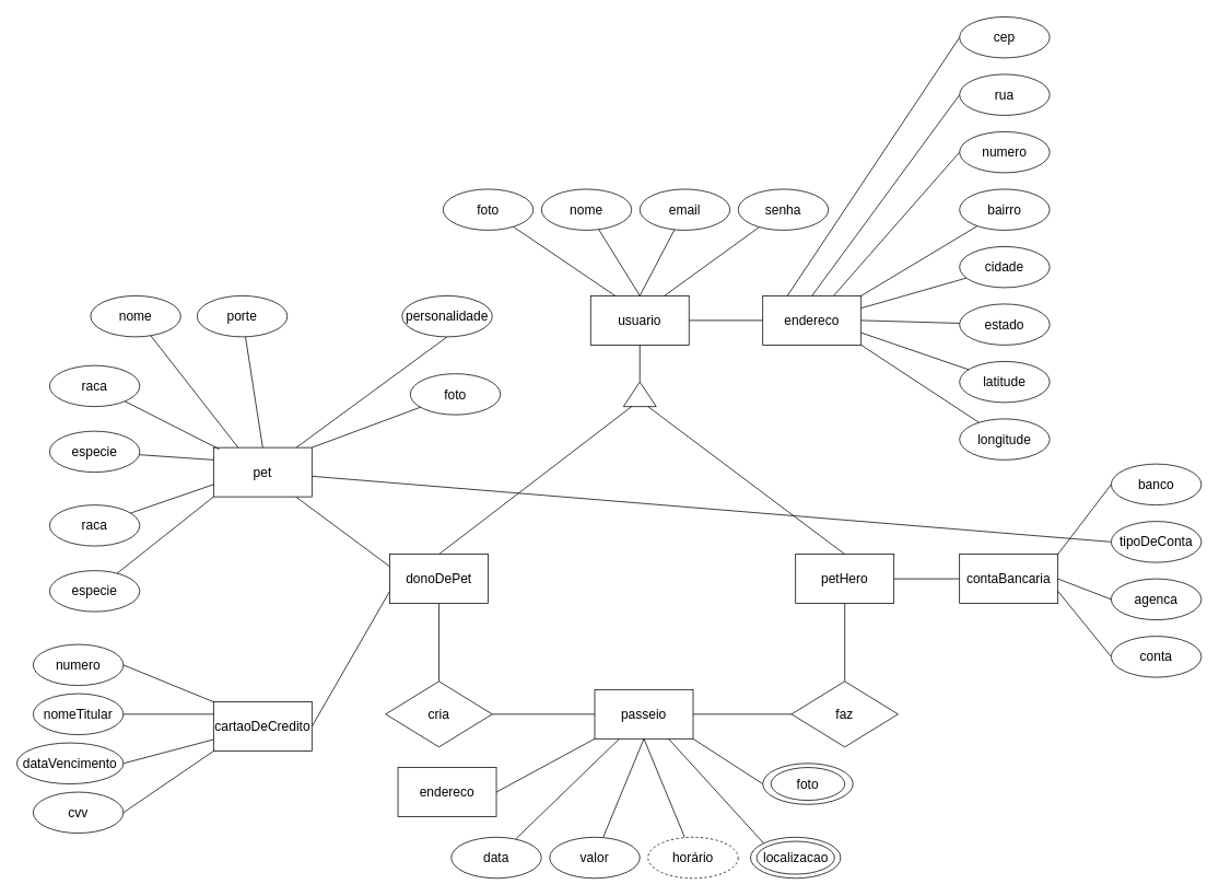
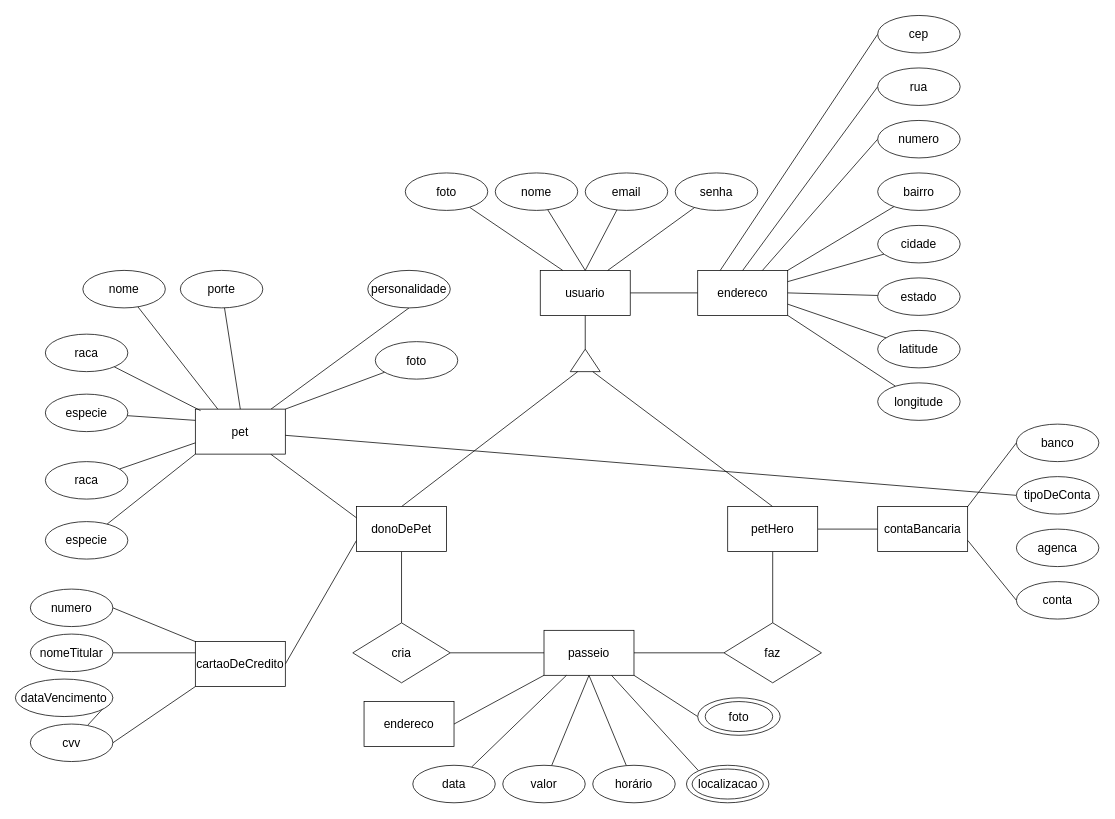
  <mxCell id="0" />
  <mxCell id="1" parent="0" />
  <mxCell id="2" style="edgeStyle=orthogonalEdgeStyle;rounded=0;orthogonalLoop=1;jettySize=auto;html=1;entryX=1;entryY=0.5;entryDx=0;entryDy=0;endArrow=none;endFill=0;" edge="1" parent="1" source="4" target="5"><mxGeometry relative="1" as="geometry" /></mxCell>
  <mxCell id="3" style="edgeStyle=none;rounded=0;orthogonalLoop=1;jettySize=auto;html=1;entryX=0;entryY=0.5;entryDx=0;entryDy=0;endArrow=none;endFill=0;" edge="1" parent="1" source="4" target="19"><mxGeometry relative="1" as="geometry" /></mxCell>
  <mxCell id="4" value="usuario" style="rounded=0;whiteSpace=wrap;html=1;fontSize=16;" vertex="1" parent="1"><mxGeometry x="720" y="360" width="120" height="60" as="geometry" /></mxCell>
  <mxCell id="5" value="" style="triangle;whiteSpace=wrap;html=1;rotation=-90;" vertex="1" parent="1"><mxGeometry x="765" y="460" width="30" height="40" as="geometry" /></mxCell>
  <mxCell id="6" style="rounded=0;orthogonalLoop=1;jettySize=auto;html=1;entryX=0;entryY=0.25;entryDx=0;entryDy=0;endArrow=none;endFill=0;exitX=0.5;exitY=0;exitDx=0;exitDy=0;" edge="1" parent="1" source="9" target="5"><mxGeometry relative="1" as="geometry" /></mxCell>
  <mxCell id="7" style="edgeStyle=none;rounded=0;orthogonalLoop=1;jettySize=auto;html=1;entryX=1;entryY=0.5;entryDx=0;entryDy=0;endArrow=none;endFill=0;exitX=0;exitY=0.75;exitDx=0;exitDy=0;" edge="1" parent="1" source="9" target="17"><mxGeometry relative="1" as="geometry" /></mxCell>
  <mxCell id="8" style="edgeStyle=none;rounded=0;orthogonalLoop=1;jettySize=auto;html=1;entryX=0.5;entryY=0;entryDx=0;entryDy=0;endArrow=none;endFill=0;" edge="1" parent="1" source="9" target="72"><mxGeometry relative="1" as="geometry" /></mxCell>
  <mxCell id="9" value="donoDePet" style="rounded=0;whiteSpace=wrap;html=1;fontSize=16;" vertex="1" parent="1"><mxGeometry x="475" y="675" width="120" height="60" as="geometry" /></mxCell>
  <mxCell id="10" style="edgeStyle=none;rounded=0;orthogonalLoop=1;jettySize=auto;html=1;entryX=0;entryY=0.75;entryDx=0;entryDy=0;endArrow=none;endFill=0;exitX=0.5;exitY=0;exitDx=0;exitDy=0;" edge="1" parent="1" source="13" target="5"><mxGeometry relative="1" as="geometry" /></mxCell>
  <mxCell id="11" style="edgeStyle=none;rounded=0;orthogonalLoop=1;jettySize=auto;html=1;endArrow=none;endFill=0;" edge="1" parent="1" source="13" target="18"><mxGeometry relative="1" as="geometry" /></mxCell>
  <mxCell id="12" style="edgeStyle=none;rounded=0;orthogonalLoop=1;jettySize=auto;html=1;entryX=0.5;entryY=0;entryDx=0;entryDy=0;endArrow=none;endFill=0;" edge="1" parent="1" source="13" target="73"><mxGeometry relative="1" as="geometry" /></mxCell>
  <mxCell id="13" value="petHero" style="rounded=0;whiteSpace=wrap;html=1;fontSize=16;" vertex="1" parent="1"><mxGeometry x="970" y="675" width="120" height="60" as="geometry" /></mxCell>
  <mxCell id="14" style="edgeStyle=none;rounded=0;orthogonalLoop=1;jettySize=auto;html=1;entryX=0;entryY=0.25;entryDx=0;entryDy=0;endArrow=none;endFill=0;" edge="1" parent="1" source="16" target="9"><mxGeometry relative="1" as="geometry" /></mxCell>
  <mxCell id="15" style="edgeStyle=none;rounded=0;orthogonalLoop=1;jettySize=auto;html=1;endArrow=none;endFill=0;entryX=0.5;entryY=1;entryDx=0;entryDy=0;" edge="1" parent="1" source="16" target="62"><mxGeometry relative="1" as="geometry"><mxPoint x="520" y="475" as="targetPoint" /></mxGeometry></mxCell>
  <mxCell id="16" value="pet" style="rounded=0;whiteSpace=wrap;html=1;fontSize=16;" vertex="1" parent="1"><mxGeometry x="260" y="545" width="120" height="60" as="geometry" /></mxCell>
  <mxCell id="17" value="cartaoDeCredito" style="rounded=0;whiteSpace=wrap;html=1;fontSize=16;" vertex="1" parent="1"><mxGeometry x="260" y="855" width="120" height="60" as="geometry" /></mxCell>
  <mxCell id="18" value="contaBancaria" style="rounded=0;whiteSpace=wrap;html=1;fontSize=16;" vertex="1" parent="1"><mxGeometry x="1170" y="675" width="120" height="60" as="geometry" /></mxCell>
  <mxCell id="19" value="endereco" style="rounded=0;whiteSpace=wrap;html=1;fontSize=16;" vertex="1" parent="1"><mxGeometry x="930" y="360" width="120" height="60" as="geometry" /></mxCell>
  <mxCell id="20" style="edgeStyle=none;rounded=0;orthogonalLoop=1;jettySize=auto;html=1;entryX=0.5;entryY=0;entryDx=0;entryDy=0;endArrow=none;endFill=0;" edge="1" parent="1" source="21" target="4"><mxGeometry relative="1" as="geometry" /></mxCell>
  <mxCell id="21" value="nome" style="ellipse;whiteSpace=wrap;html=1;fontSize=16;" vertex="1" parent="1"><mxGeometry x="660" y="230" width="110" height="50" as="geometry" /></mxCell>
  <mxCell id="22" style="edgeStyle=none;rounded=0;orthogonalLoop=1;jettySize=auto;html=1;endArrow=none;endFill=0;" edge="1" parent="1" source="23"><mxGeometry relative="1" as="geometry"><mxPoint x="780" y="360" as="targetPoint" /></mxGeometry></mxCell>
  <mxCell id="23" value="email" style="ellipse;whiteSpace=wrap;html=1;fontSize=16;" vertex="1" parent="1"><mxGeometry x="780" y="230" width="110" height="50" as="geometry" /></mxCell>
  <mxCell id="24" style="edgeStyle=none;rounded=0;orthogonalLoop=1;jettySize=auto;html=1;entryX=0.75;entryY=0;entryDx=0;entryDy=0;endArrow=none;endFill=0;" edge="1" parent="1" source="25" target="4"><mxGeometry relative="1" as="geometry" /></mxCell>
  <mxCell id="25" value="senha" style="ellipse;whiteSpace=wrap;html=1;fontSize=16;" vertex="1" parent="1"><mxGeometry x="900" y="230" width="110" height="50" as="geometry" /></mxCell>
  <mxCell id="26" style="edgeStyle=none;rounded=0;orthogonalLoop=1;jettySize=auto;html=1;entryX=0.25;entryY=0;entryDx=0;entryDy=0;endArrow=none;endFill=0;exitX=0;exitY=0.5;exitDx=0;exitDy=0;" edge="1" parent="1" source="27" target="19"><mxGeometry relative="1" as="geometry" /></mxCell>
  <mxCell id="27" value="cep" style="ellipse;whiteSpace=wrap;html=1;fontSize=16;" vertex="1" parent="1"><mxGeometry x="1170" y="20" width="110" height="50" as="geometry" /></mxCell>
  <mxCell id="28" style="edgeStyle=none;rounded=0;orthogonalLoop=1;jettySize=auto;html=1;entryX=0.5;entryY=0;entryDx=0;entryDy=0;endArrow=none;endFill=0;exitX=0;exitY=0.5;exitDx=0;exitDy=0;" edge="1" parent="1" source="29" target="19"><mxGeometry relative="1" as="geometry" /></mxCell>
  <mxCell id="29" value="rua" style="ellipse;whiteSpace=wrap;html=1;fontSize=16;" vertex="1" parent="1"><mxGeometry x="1170" y="90" width="110" height="50" as="geometry" /></mxCell>
  <mxCell id="30" style="edgeStyle=none;rounded=0;orthogonalLoop=1;jettySize=auto;html=1;endArrow=none;endFill=0;exitX=0;exitY=0.5;exitDx=0;exitDy=0;" edge="1" parent="1" source="31" target="19"><mxGeometry relative="1" as="geometry" /></mxCell>
  <mxCell id="31" value="numero" style="ellipse;whiteSpace=wrap;html=1;fontSize=16;" vertex="1" parent="1"><mxGeometry x="1170" y="160" width="110" height="50" as="geometry" /></mxCell>
  <mxCell id="32" style="edgeStyle=none;rounded=0;orthogonalLoop=1;jettySize=auto;html=1;entryX=1;entryY=0;entryDx=0;entryDy=0;endArrow=none;endFill=0;" edge="1" parent="1" source="33" target="19"><mxGeometry relative="1" as="geometry" /></mxCell>
  <mxCell id="33" value="bairro" style="ellipse;whiteSpace=wrap;html=1;fontSize=16;" vertex="1" parent="1"><mxGeometry x="1170" y="230" width="110" height="50" as="geometry" /></mxCell>
  <mxCell id="34" style="edgeStyle=none;rounded=0;orthogonalLoop=1;jettySize=auto;html=1;entryX=1;entryY=0.25;entryDx=0;entryDy=0;endArrow=none;endFill=0;" edge="1" parent="1" source="35" target="19"><mxGeometry relative="1" as="geometry" /></mxCell>
  <mxCell id="35" value="cidade" style="ellipse;whiteSpace=wrap;html=1;fontSize=16;" vertex="1" parent="1"><mxGeometry x="1170" y="300" width="110" height="50" as="geometry" /></mxCell>
  <mxCell id="36" style="edgeStyle=none;rounded=0;orthogonalLoop=1;jettySize=auto;html=1;entryX=1;entryY=0.5;entryDx=0;entryDy=0;endArrow=none;endFill=0;" edge="1" parent="1" source="37" target="19"><mxGeometry relative="1" as="geometry" /></mxCell>
  <mxCell id="37" value="estado" style="ellipse;whiteSpace=wrap;html=1;fontSize=16;" vertex="1" parent="1"><mxGeometry x="1170" y="370" width="110" height="50" as="geometry" /></mxCell>
  <mxCell id="38" style="edgeStyle=none;rounded=0;orthogonalLoop=1;jettySize=auto;html=1;entryX=1;entryY=0.75;entryDx=0;entryDy=0;endArrow=none;endFill=0;" edge="1" parent="1" source="39" target="19"><mxGeometry relative="1" as="geometry" /></mxCell>
  <mxCell id="39" value="latitude" style="ellipse;whiteSpace=wrap;html=1;fontSize=16;" vertex="1" parent="1"><mxGeometry x="1170" y="440" width="110" height="50" as="geometry" /></mxCell>
  <mxCell id="40" style="edgeStyle=none;rounded=0;orthogonalLoop=1;jettySize=auto;html=1;entryX=1;entryY=1;entryDx=0;entryDy=0;endArrow=none;endFill=0;" edge="1" parent="1" source="41" target="19"><mxGeometry relative="1" as="geometry" /></mxCell>
  <mxCell id="41" value="longitude" style="ellipse;whiteSpace=wrap;html=1;fontSize=16;" vertex="1" parent="1"><mxGeometry x="1170" y="510" width="110" height="50" as="geometry" /></mxCell>
  <mxCell id="42" style="edgeStyle=none;rounded=0;orthogonalLoop=1;jettySize=auto;html=1;entryX=1;entryY=0;entryDx=0;entryDy=0;endArrow=none;endFill=0;exitX=0;exitY=0.5;exitDx=0;exitDy=0;" edge="1" parent="1" source="43" target="18"><mxGeometry relative="1" as="geometry" /></mxCell>
  <mxCell id="43" value="banco" style="ellipse;whiteSpace=wrap;html=1;fontSize=16;" vertex="1" parent="1"><mxGeometry x="1355" y="565" width="110" height="50" as="geometry" /></mxCell>
  <mxCell id="44" style="edgeStyle=none;rounded=0;orthogonalLoop=1;jettySize=auto;html=1;endArrow=none;endFill=0;exitX=0;exitY=0.5;exitDx=0;exitDy=0;" edge="1" parent="1" source="45" target="16"><mxGeometry relative="1" as="geometry" /></mxCell>
  <mxCell id="45" value="tipoDeConta" style="ellipse;whiteSpace=wrap;html=1;fontSize=16;" vertex="1" parent="1"><mxGeometry x="1355" y="635" width="110" height="50" as="geometry" /></mxCell>
- <mxCell id="46" style="edgeStyle=none;rounded=0;orthogonalLoop=1;jettySize=auto;html=1;entryX=1;entryY=0.5;entryDx=0;entryDy=0;endArrow=none;endFill=0;exitX=0;exitY=0.5;exitDx=0;exitDy=0;" edge="1" parent="1" source="47" target="18"><mxGeometry relative="1" as="geometry" /></mxCell>
  <mxCell id="47" value="agenca" style="ellipse;whiteSpace=wrap;html=1;fontSize=16;" vertex="1" parent="1"><mxGeometry x="1355" y="705" width="110" height="50" as="geometry" /></mxCell>
  <mxCell id="48" style="edgeStyle=none;rounded=0;orthogonalLoop=1;jettySize=auto;html=1;entryX=1;entryY=0.75;entryDx=0;entryDy=0;endArrow=none;endFill=0;exitX=0;exitY=0.5;exitDx=0;exitDy=0;" edge="1" parent="1" source="49" target="18"><mxGeometry relative="1" as="geometry" /></mxCell>
  <mxCell id="49" value="conta" style="ellipse;whiteSpace=wrap;html=1;fontSize=16;" vertex="1" parent="1"><mxGeometry x="1355" y="775" width="110" height="50" as="geometry" /></mxCell>
  <mxCell id="50" style="edgeStyle=none;rounded=0;orthogonalLoop=1;jettySize=auto;html=1;entryX=0;entryY=1;entryDx=0;entryDy=0;endArrow=none;endFill=0;" edge="1" parent="1" source="51" target="16"><mxGeometry relative="1" as="geometry" /></mxCell>
  <mxCell id="51" value="especie" style="ellipse;whiteSpace=wrap;html=1;fontSize=16;" vertex="1" parent="1"><mxGeometry x="60" y="695" width="110" height="50" as="geometry" /></mxCell>
  <mxCell id="52" style="edgeStyle=none;rounded=0;orthogonalLoop=1;jettySize=auto;html=1;entryX=0;entryY=0.75;entryDx=0;entryDy=0;endArrow=none;endFill=0;" edge="1" parent="1" source="53" target="16"><mxGeometry relative="1" as="geometry" /></mxCell>
  <mxCell id="53" value="raca" style="ellipse;whiteSpace=wrap;html=1;fontSize=16;" vertex="1" parent="1"><mxGeometry x="60" y="615" width="110" height="50" as="geometry" /></mxCell>
  <mxCell id="54" style="edgeStyle=none;rounded=0;orthogonalLoop=1;jettySize=auto;html=1;entryX=0;entryY=0.25;entryDx=0;entryDy=0;endArrow=none;endFill=0;" edge="1" parent="1" source="55" target="16"><mxGeometry relative="1" as="geometry" /></mxCell>
  <mxCell id="55" value="especie" style="ellipse;whiteSpace=wrap;html=1;fontSize=16;" vertex="1" parent="1"><mxGeometry x="60" y="525" width="110" height="50" as="geometry" /></mxCell>
  <mxCell id="56" style="edgeStyle=none;rounded=0;orthogonalLoop=1;jettySize=auto;html=1;entryX=0.058;entryY=0.033;entryDx=0;entryDy=0;entryPerimeter=0;endArrow=none;endFill=0;" edge="1" parent="1" source="57" target="16"><mxGeometry relative="1" as="geometry" /></mxCell>
  <mxCell id="57" value="raca" style="ellipse;whiteSpace=wrap;html=1;fontSize=16;" vertex="1" parent="1"><mxGeometry x="60" y="445" width="110" height="50" as="geometry" /></mxCell>
  <mxCell id="58" style="edgeStyle=none;rounded=0;orthogonalLoop=1;jettySize=auto;html=1;entryX=0.25;entryY=0;entryDx=0;entryDy=0;endArrow=none;endFill=0;" edge="1" parent="1" source="59" target="16"><mxGeometry relative="1" as="geometry" /></mxCell>
  <mxCell id="59" value="nome" style="ellipse;whiteSpace=wrap;html=1;fontSize=16;" vertex="1" parent="1"><mxGeometry x="110" y="360" width="110" height="50" as="geometry" /></mxCell>
  <mxCell id="60" style="edgeStyle=none;rounded=0;orthogonalLoop=1;jettySize=auto;html=1;entryX=0.5;entryY=0;entryDx=0;entryDy=0;endArrow=none;endFill=0;" edge="1" parent="1" source="61" target="16"><mxGeometry relative="1" as="geometry" /></mxCell>
  <mxCell id="61" value="porte" style="ellipse;whiteSpace=wrap;html=1;fontSize=16;" vertex="1" parent="1"><mxGeometry x="240" y="360" width="110" height="50" as="geometry" /></mxCell>
  <mxCell id="62" value="personalidade" style="ellipse;whiteSpace=wrap;html=1;fontSize=16;" vertex="1" parent="1"><mxGeometry x="490" y="360" width="110" height="50" as="geometry" /></mxCell>
  <mxCell id="63" style="edgeStyle=none;rounded=0;orthogonalLoop=1;jettySize=auto;html=1;entryX=0;entryY=0;entryDx=0;entryDy=0;endArrow=none;endFill=0;exitX=1;exitY=0.5;exitDx=0;exitDy=0;" edge="1" parent="1" source="64" target="17"><mxGeometry relative="1" as="geometry" /></mxCell>
  <mxCell id="64" value="numero" style="ellipse;whiteSpace=wrap;html=1;fontSize=16;" vertex="1" parent="1"><mxGeometry x="40" y="785" width="110" height="50" as="geometry" /></mxCell>
  <mxCell id="65" style="edgeStyle=none;rounded=0;orthogonalLoop=1;jettySize=auto;html=1;entryX=0;entryY=0.25;entryDx=0;entryDy=0;endArrow=none;endFill=0;" edge="1" parent="1" source="66" target="17"><mxGeometry relative="1" as="geometry" /></mxCell>
  <mxCell id="66" value="nomeTitular" style="ellipse;whiteSpace=wrap;html=1;fontSize=16;" vertex="1" parent="1"><mxGeometry x="40" y="845" width="110" height="50" as="geometry" /></mxCell>
- <mxCell id="67" style="edgeStyle=none;rounded=0;orthogonalLoop=1;jettySize=auto;html=1;endArrow=none;endFill=0;exitX=1;exitY=0.5;exitDx=0;exitDy=0;" edge="1" parent="1" source="68" target="17"><mxGeometry relative="1" as="geometry" /></mxCell>
+ <mxCell id="67" style="edgeStyle=none;rounded=0;orthogonalLoop=1;jettySize=auto;html=1;endArrow=none;endFill=0;exitX=1;exitY=0.5;exitDx=0;exitDy=0;" edge="1" parent="1" source="68" target="70"><mxGeometry relative="1" as="geometry" /></mxCell>
  <mxCell id="68" value="dataVencimento" style="ellipse;whiteSpace=wrap;html=1;fontSize=16;" vertex="1" parent="1"><mxGeometry x="20" y="905" width="130" height="50" as="geometry" /></mxCell>
  <mxCell id="69" style="edgeStyle=none;rounded=0;orthogonalLoop=1;jettySize=auto;html=1;entryX=0;entryY=1;entryDx=0;entryDy=0;endArrow=none;endFill=0;exitX=1;exitY=0.5;exitDx=0;exitDy=0;" edge="1" parent="1" source="70" target="17"><mxGeometry relative="1" as="geometry" /></mxCell>
  <mxCell id="70" value="cvv" style="ellipse;whiteSpace=wrap;html=1;fontSize=16;" vertex="1" parent="1"><mxGeometry x="40" y="965" width="110" height="50" as="geometry" /></mxCell>
  <mxCell id="71" style="edgeStyle=none;rounded=0;orthogonalLoop=1;jettySize=auto;html=1;entryX=0;entryY=0.5;entryDx=0;entryDy=0;endArrow=none;endFill=0;" edge="1" parent="1" source="72" target="75"><mxGeometry relative="1" as="geometry" /></mxCell>
  <mxCell id="72" value="&lt;font style=&quot;font-size: 16px;&quot;&gt;cria&lt;/font&gt;" style="rhombus;whiteSpace=wrap;html=1;fontSize=16;" vertex="1" parent="1"><mxGeometry x="470" y="830" width="130" height="80" as="geometry" /></mxCell>
  <mxCell id="73" value="&lt;font style=&quot;font-size: 16px;&quot;&gt;faz&lt;/font&gt;" style="rhombus;whiteSpace=wrap;html=1;fontSize=16;" vertex="1" parent="1"><mxGeometry x="965" y="830" width="130" height="80" as="geometry" /></mxCell>
  <mxCell id="74" style="edgeStyle=none;rounded=0;orthogonalLoop=1;jettySize=auto;html=1;entryX=0;entryY=0.5;entryDx=0;entryDy=0;endArrow=none;endFill=0;exitX=1;exitY=0.5;exitDx=0;exitDy=0;" edge="1" parent="1" source="75" target="73"><mxGeometry relative="1" as="geometry"><mxPoint x="930" y="865" as="sourcePoint" /></mxGeometry></mxCell>
  <mxCell id="75" value="&lt;font style=&quot;font-size: 16px&quot;&gt;passeio&lt;/font&gt;" style="rounded=0;whiteSpace=wrap;html=1;" vertex="1" parent="1"><mxGeometry x="725" y="840" width="120" height="60" as="geometry" /></mxCell>
  <mxCell id="76" style="edgeStyle=none;rounded=0;orthogonalLoop=1;jettySize=auto;html=1;entryX=0;entryY=1;entryDx=0;entryDy=0;endArrow=none;endFill=0;exitX=1;exitY=0.5;exitDx=0;exitDy=0;" edge="1" parent="1" source="94" target="75"><mxGeometry relative="1" as="geometry"><mxPoint x="620" y="965" as="sourcePoint" /></mxGeometry></mxCell>
  <mxCell id="77" style="edgeStyle=none;rounded=0;orthogonalLoop=1;jettySize=auto;html=1;entryX=0.25;entryY=1;entryDx=0;entryDy=0;endArrow=none;endFill=0;" edge="1" parent="1" source="78" target="75"><mxGeometry relative="1" as="geometry" /></mxCell>
  <mxCell id="78" value="data" style="ellipse;whiteSpace=wrap;html=1;fontSize=16;" vertex="1" parent="1"><mxGeometry x="550" y="1020" width="110" height="50" as="geometry" /></mxCell>
  <mxCell id="79" style="edgeStyle=none;rounded=0;orthogonalLoop=1;jettySize=auto;html=1;entryX=0.5;entryY=1;entryDx=0;entryDy=0;endArrow=none;endFill=0;" edge="1" parent="1" source="80" target="75"><mxGeometry relative="1" as="geometry" /></mxCell>
  <mxCell id="80" value="valor" style="ellipse;whiteSpace=wrap;html=1;fontSize=16;" vertex="1" parent="1"><mxGeometry x="670" y="1020" width="110" height="50" as="geometry" /></mxCell>
  <mxCell id="81" style="edgeStyle=none;rounded=0;orthogonalLoop=1;jettySize=auto;html=1;entryX=0.5;entryY=1;entryDx=0;entryDy=0;endArrow=none;endFill=0;" edge="1" parent="1" source="82" target="75"><mxGeometry relative="1" as="geometry" /></mxCell>
- <mxCell id="82" value="horário" style="ellipse;whiteSpace=wrap;html=1;fontSize=16;dashed=1;" vertex="1" parent="1"><mxGeometry x="790" y="1020" width="110" height="50" as="geometry" /></mxCell>
+ <mxCell id="82" value="horário" style="ellipse;whiteSpace=wrap;html=1;fontSize=16;" vertex="1" parent="1"><mxGeometry x="790" y="1020" width="110" height="50" as="geometry" /></mxCell>
  <mxCell id="83" style="edgeStyle=none;rounded=0;orthogonalLoop=1;jettySize=auto;html=1;entryX=0.75;entryY=1;entryDx=0;entryDy=0;endArrow=none;endFill=0;exitX=0;exitY=0;exitDx=0;exitDy=0;" edge="1" parent="1" source="84" target="75"><mxGeometry relative="1" as="geometry" /></mxCell>
  <mxCell id="84" value="localizacao" style="ellipse;whiteSpace=wrap;html=1;" vertex="1" parent="1"><mxGeometry x="915" y="1020" width="110" height="50" as="geometry" /></mxCell>
  <mxCell id="85" style="edgeStyle=none;rounded=0;orthogonalLoop=1;jettySize=auto;html=1;entryX=1;entryY=1;entryDx=0;entryDy=0;endArrow=none;endFill=0;exitX=0;exitY=0.5;exitDx=0;exitDy=0;" edge="1" parent="1" source="86" target="75"><mxGeometry relative="1" as="geometry" /></mxCell>
  <mxCell id="86" value="foto" style="ellipse;whiteSpace=wrap;html=1;" vertex="1" parent="1"><mxGeometry x="930" y="930" width="110" height="50" as="geometry" /></mxCell>
  <mxCell id="87" value="&lt;font style=&quot;font-size: 16px&quot;&gt;foto&lt;/font&gt;" style="ellipse;whiteSpace=wrap;html=1;" vertex="1" parent="1"><mxGeometry x="940" y="935" width="90" height="40" as="geometry" /></mxCell>
  <mxCell id="88" value="&lt;font style=&quot;font-size: 16px&quot;&gt;localizacao&lt;/font&gt;" style="ellipse;whiteSpace=wrap;html=1;" vertex="1" parent="1"><mxGeometry x="922.5" y="1025" width="95" height="40" as="geometry" /></mxCell>
  <mxCell id="89" style="edgeStyle=none;rounded=0;orthogonalLoop=1;jettySize=auto;html=1;entryX=1;entryY=0;entryDx=0;entryDy=0;fontSize=16;endArrow=none;endFill=0;" edge="1" parent="1" source="90" target="16"><mxGeometry relative="1" as="geometry" /></mxCell>
  <mxCell id="90" value="foto" style="ellipse;whiteSpace=wrap;html=1;fontSize=16;" vertex="1" parent="1"><mxGeometry x="500" y="455" width="110" height="50" as="geometry" /></mxCell>
  <mxCell id="91" style="edgeStyle=none;rounded=0;orthogonalLoop=1;jettySize=auto;html=1;exitX=0;exitY=1;exitDx=0;exitDy=0;fontSize=16;endArrow=none;endFill=0;" edge="1" parent="1" source="23" target="23"><mxGeometry relative="1" as="geometry" /></mxCell>
  <mxCell id="92" style="edgeStyle=none;rounded=0;orthogonalLoop=1;jettySize=auto;html=1;entryX=0.25;entryY=0;entryDx=0;entryDy=0;fontSize=16;endArrow=none;endFill=0;" edge="1" parent="1" source="93" target="4"><mxGeometry relative="1" as="geometry" /></mxCell>
  <mxCell id="93" value="foto" style="ellipse;whiteSpace=wrap;html=1;fontSize=16;" vertex="1" parent="1"><mxGeometry x="540" y="230" width="110" height="50" as="geometry" /></mxCell>
  <mxCell id="94" value="endereco" style="rounded=0;whiteSpace=wrap;html=1;fontSize=16;" vertex="1" parent="1"><mxGeometry x="485" y="935" width="120" height="60" as="geometry" /></mxCell>
